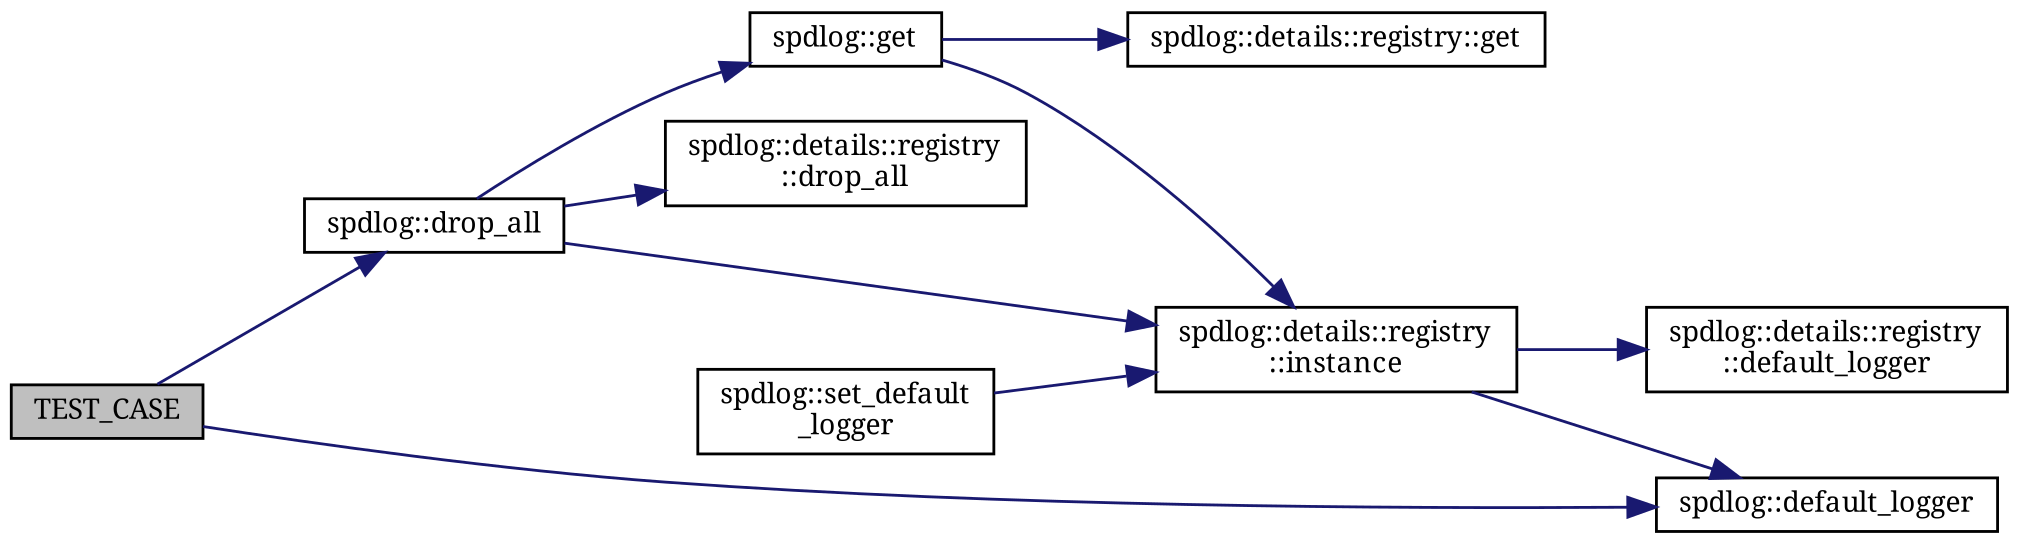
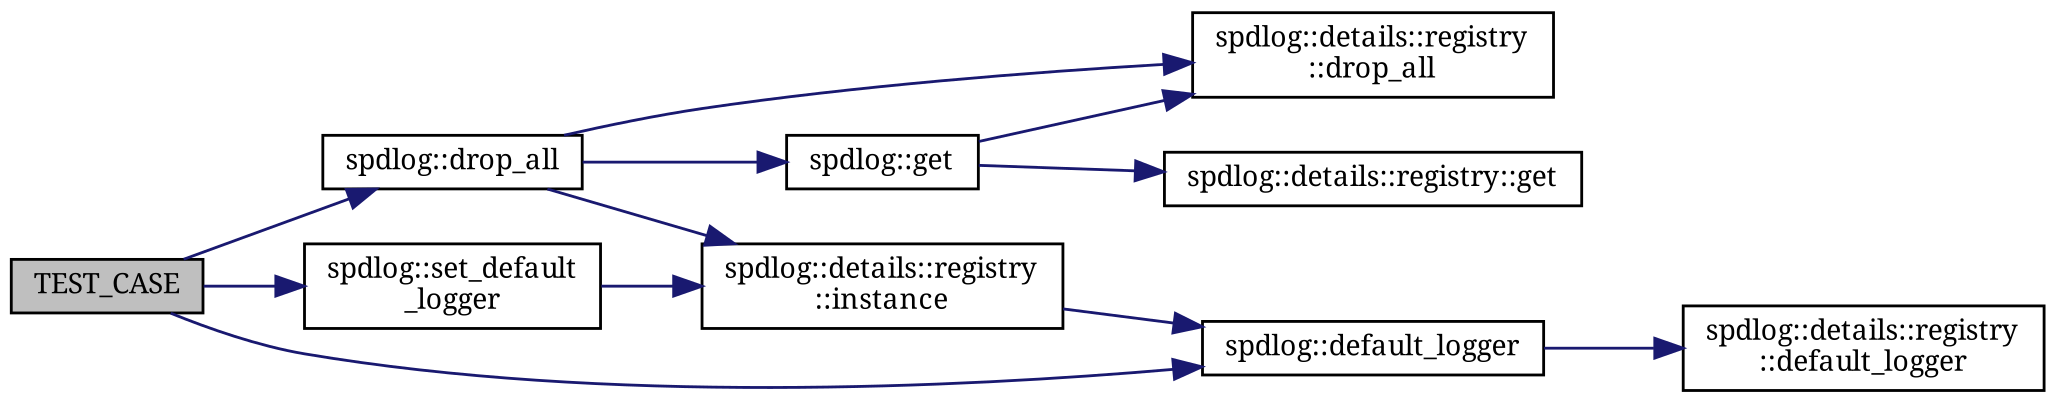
  digraph {
    fontname="Noto Serif"
    rankdir=LR
    node [color=black fillcolor=white fontname="Noto Serif" fontsize=10 shape=record style=filled]
    edge [color=midnightblue fontname="Noto Serif" fontsize=10 labelfontname=Helvetica labelfontsize=10 style=solid]
    n1 [fillcolor=grey75 fontcolor=black height=0.2 label=TEST_CASE width=0.4]
    n2 [height=0.2 label="spdlog::drop_all" width=0.4]
    n3 [height=0.2 label="spdlog::set_default\l_logger" width=0.4]
    n4 [height=0.2 label="spdlog::default_logger" width=0.4]
    n5 [height=0.2 label="spdlog::get" width=0.4]
    n6 [height=0.2 label="spdlog::details::registry\l::instance" width=0.4]
    n7 [height=0.2 label="spdlog::details::registry\l::drop_all" width=0.4]
    n8 [height=0.2 label="spdlog::details::registry::get" width=0.4]
    n9 [height=0.2 label="spdlog::details::registry\l::default_logger" width=0.4]
    n1 -> n2
+   n1 -> n3
    n1 -> n4
    n2 -> n5
    n2 -> n6
    n2 -> n7
    n3 -> n6
-   n6 -> n9
-   n5 -> n6
+   n4 -> n9
+   n5 -> n7
    n5 -> n8
    n6 -> n4
  }
